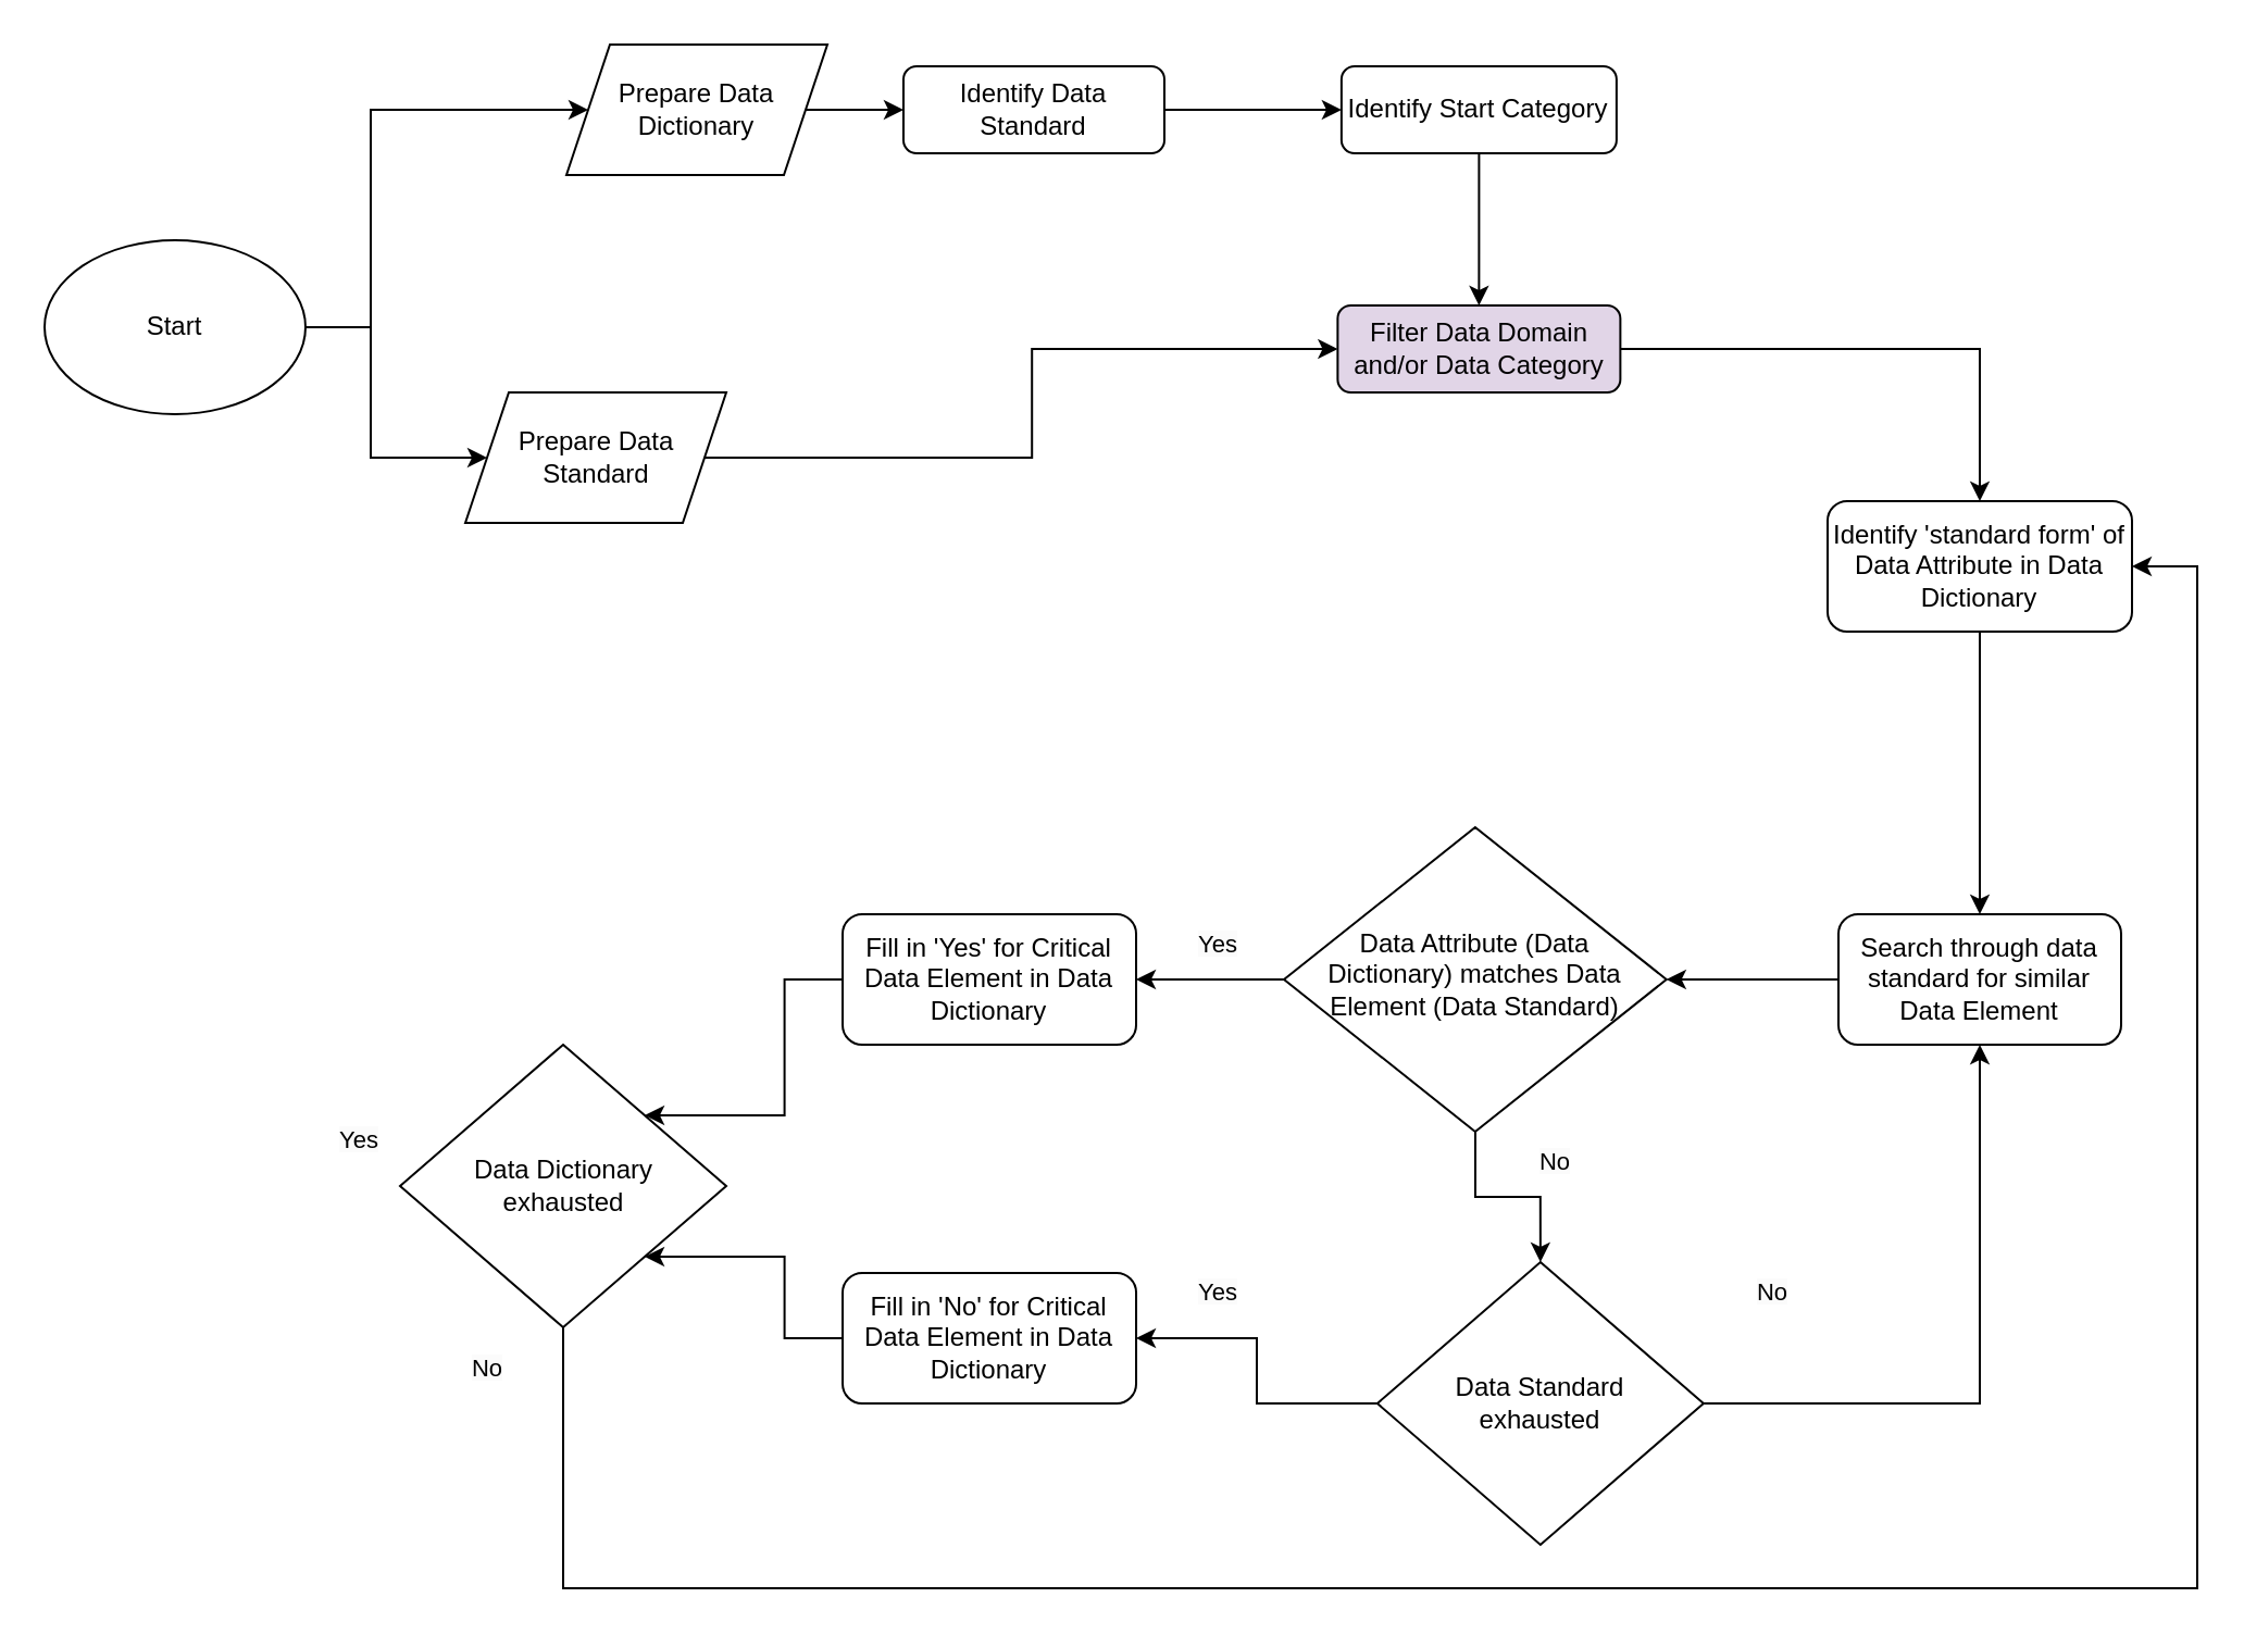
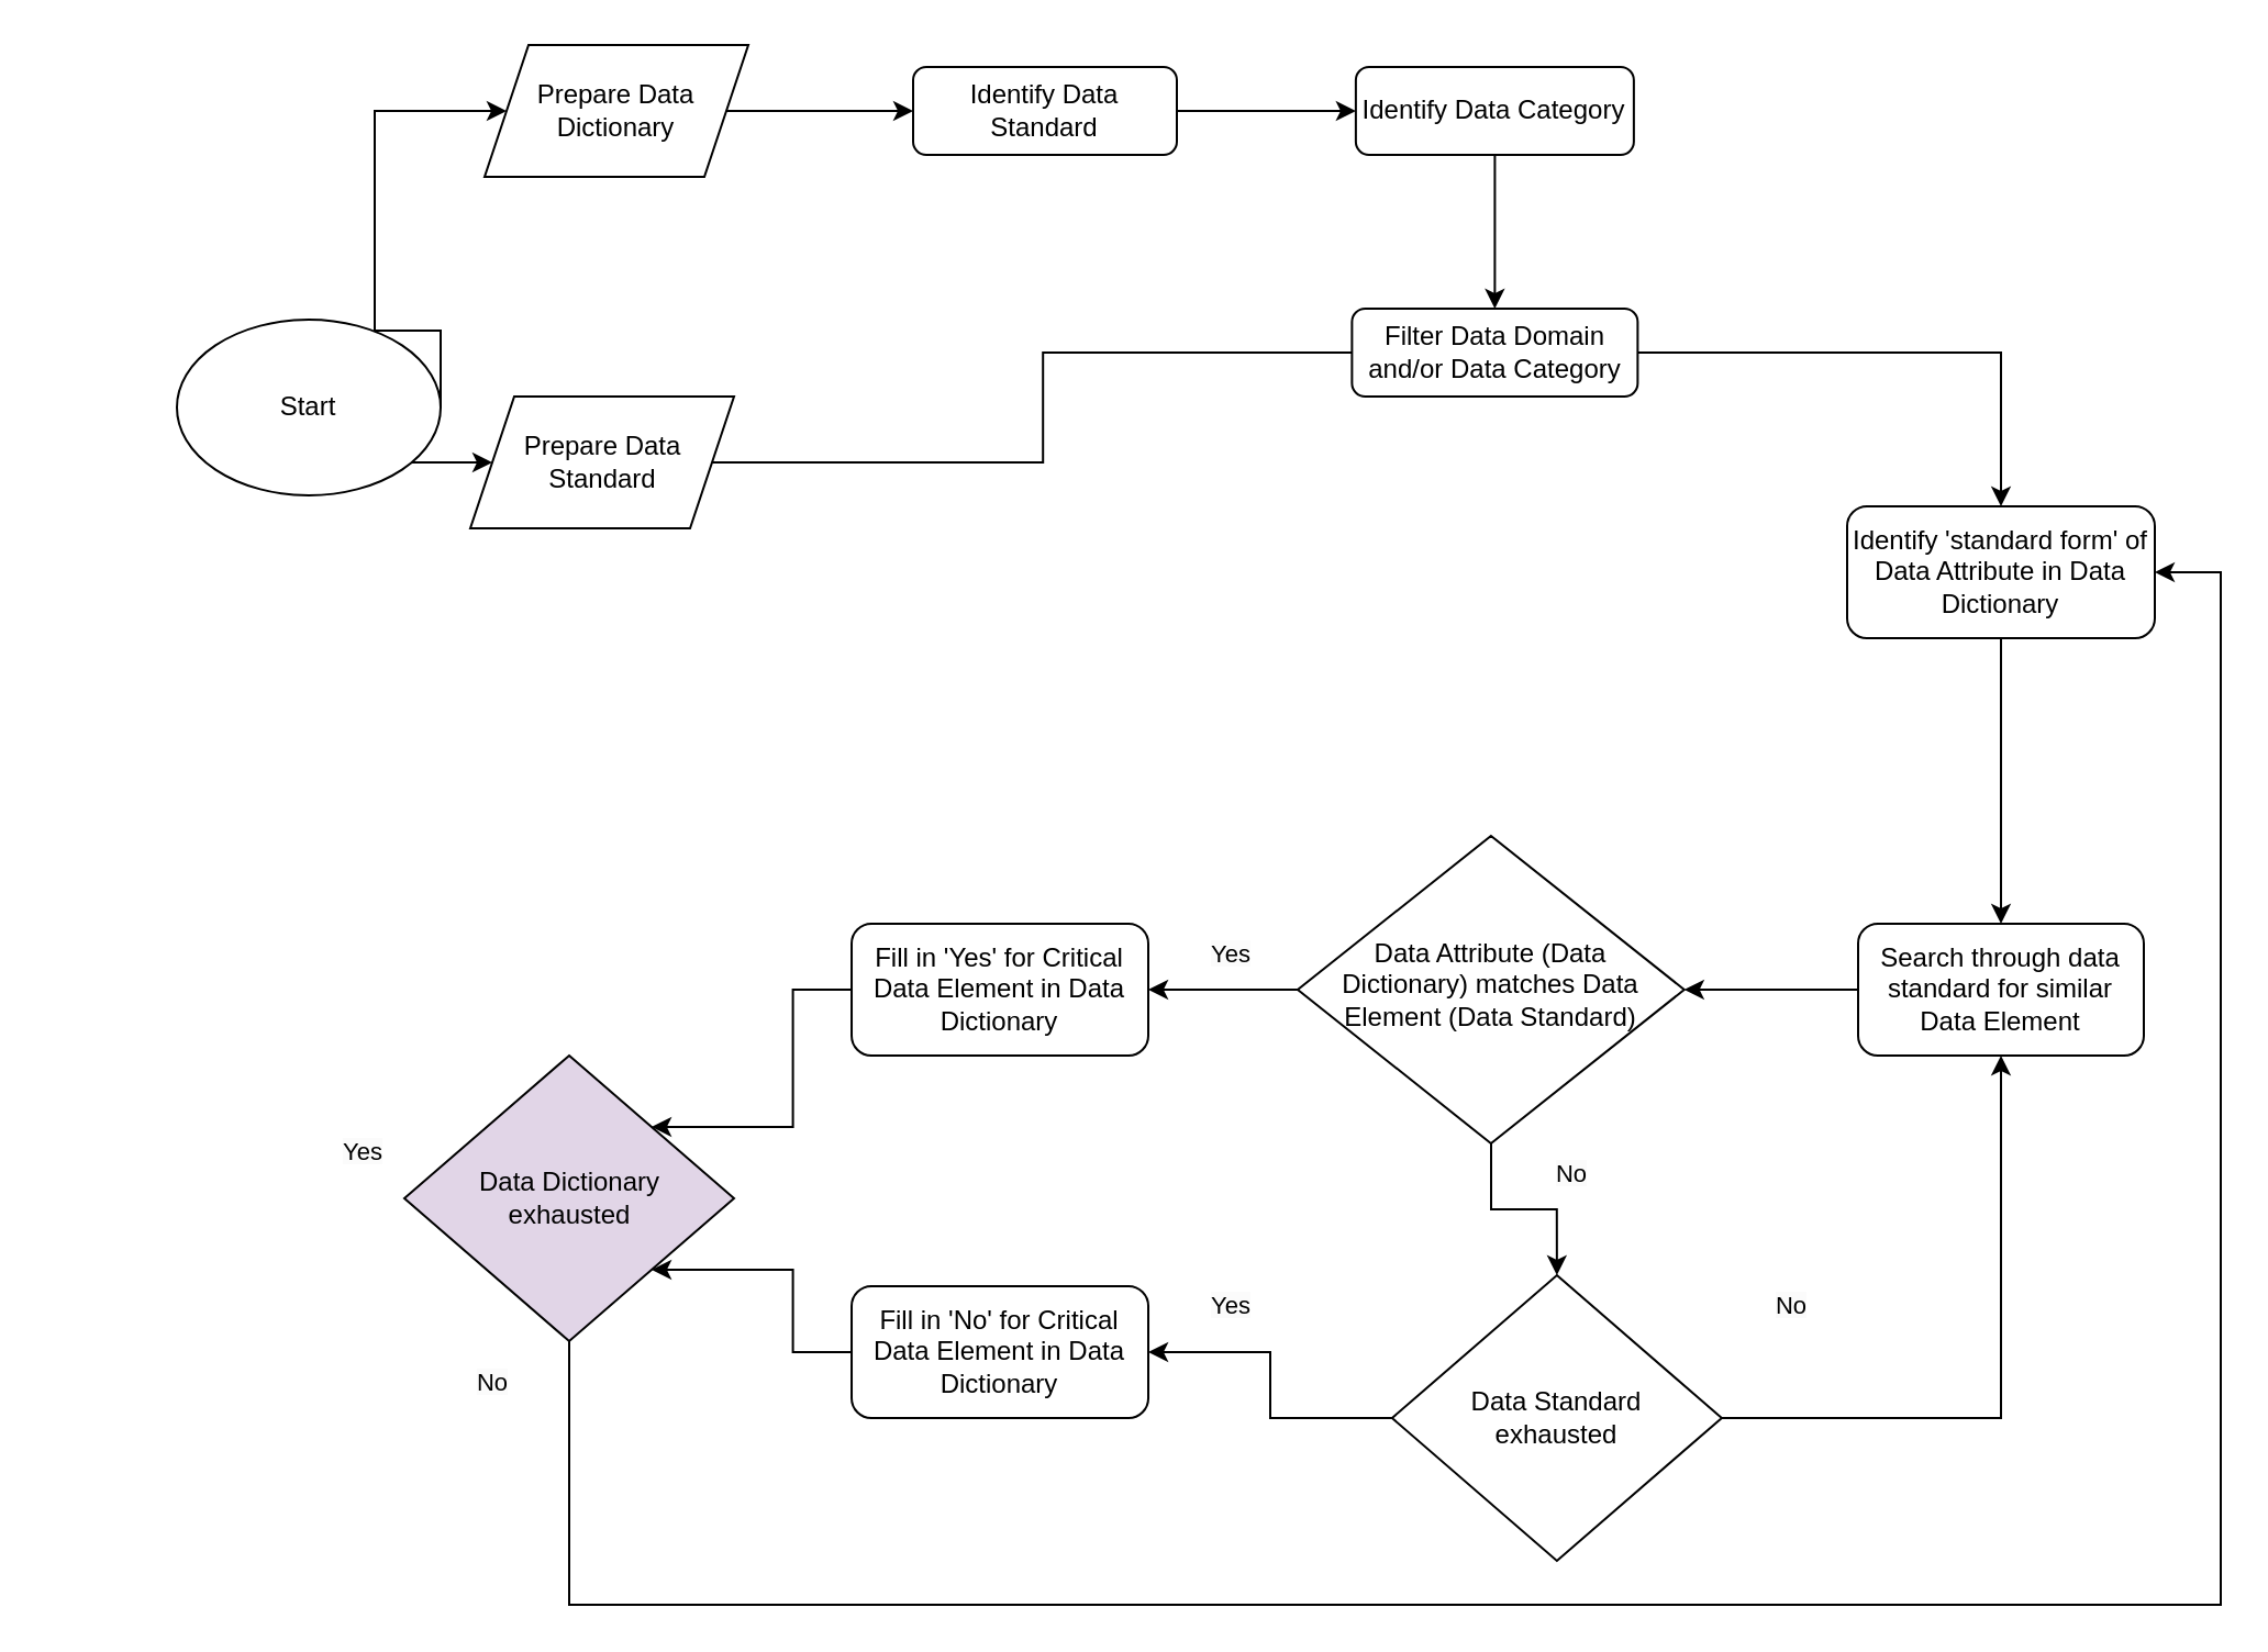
  <mxCell id="0" />
  <mxCell id="1" parent="0" />
  <mxCell id="2" style="edgeStyle=orthogonalEdgeStyle;rounded=0;orthogonalLoop=1;jettySize=auto;html=1;entryX=0.5;entryY=0;entryDx=0;entryDy=0;" parent="1" source="3" target="11" edge="1"><mxGeometry relative="1" as="geometry" /></mxCell>
  <mxCell id="3" value="Identify 'standard form' of Data Attribute in Data Dictionary" style="rounded=1;whiteSpace=wrap;html=1;fontSize=12;glass=0;strokeWidth=1;shadow=0;" parent="1" vertex="1"><mxGeometry x="840" y="230" width="140" height="60" as="geometry" /></mxCell>
  <mxCell id="4" style="edgeStyle=orthogonalEdgeStyle;rounded=0;orthogonalLoop=1;jettySize=auto;html=1;entryX=0;entryY=0.5;entryDx=0;entryDy=0;" parent="1" source="5" target="7" edge="1"><mxGeometry relative="1" as="geometry" /></mxCell>
  <mxCell id="5" value="Identify Data Standard" style="rounded=1;whiteSpace=wrap;html=1;fontSize=12;glass=0;strokeWidth=1;shadow=0;" parent="1" vertex="1"><mxGeometry x="415" y="30" width="120" height="40" as="geometry" /></mxCell>
  <mxCell id="6" style="edgeStyle=orthogonalEdgeStyle;rounded=0;orthogonalLoop=1;jettySize=auto;html=1;entryX=0.5;entryY=0;entryDx=0;entryDy=0;" edge="1" parent="1" source="7" target="9"><mxGeometry relative="1" as="geometry" /></mxCell>
- <mxCell id="7" value="Identify Start Category" style="rounded=1;whiteSpace=wrap;html=1;fontSize=12;glass=0;strokeWidth=1;shadow=0;" parent="1" vertex="1"><mxGeometry x="616.44" y="30" width="126.5" height="40" as="geometry" /></mxCell>
+ <mxCell id="7" value="Identify Data Category" style="rounded=1;whiteSpace=wrap;html=1;fontSize=12;glass=0;strokeWidth=1;shadow=0;" parent="1" vertex="1"><mxGeometry x="616.44" y="30" width="126.5" height="40" as="geometry" /></mxCell>
  <mxCell id="8" style="edgeStyle=orthogonalEdgeStyle;rounded=0;orthogonalLoop=1;jettySize=auto;html=1;entryX=0.5;entryY=0;entryDx=0;entryDy=0;" parent="1" source="9" target="3" edge="1"><mxGeometry relative="1" as="geometry" /></mxCell>
- <mxCell id="9" value="Filter Data Domain and/or Data Category" style="rounded=1;whiteSpace=wrap;html=1;fontSize=12;glass=0;strokeWidth=1;shadow=0;fillColor=#e1d5e7;" parent="1" vertex="1"><mxGeometry x="614.69" y="140" width="130" height="40" as="geometry" /></mxCell>
+ <mxCell id="9" value="Filter Data Domain and/or Data Category" style="rounded=1;whiteSpace=wrap;html=1;fontSize=12;glass=0;strokeWidth=1;shadow=0;" parent="1" vertex="1"><mxGeometry x="614.69" y="140" width="130" height="40" as="geometry" /></mxCell>
  <mxCell id="10" style="edgeStyle=orthogonalEdgeStyle;rounded=0;orthogonalLoop=1;jettySize=auto;html=1;entryX=1;entryY=0.5;entryDx=0;entryDy=0;" parent="1" source="11" target="30" edge="1"><mxGeometry relative="1" as="geometry" /></mxCell>
  <mxCell id="11" value="Search through data standard for similar Data Element" style="rounded=1;whiteSpace=wrap;html=1;fontSize=12;glass=0;strokeWidth=1;shadow=0;" parent="1" vertex="1"><mxGeometry x="845" y="420" width="130" height="60" as="geometry" /></mxCell>
  <mxCell id="12" style="edgeStyle=orthogonalEdgeStyle;rounded=0;orthogonalLoop=1;jettySize=auto;html=1;entryX=0.5;entryY=1;entryDx=0;entryDy=0;" parent="1" source="14" target="11" edge="1"><mxGeometry relative="1" as="geometry" /></mxCell>
  <mxCell id="13" style="edgeStyle=orthogonalEdgeStyle;rounded=0;orthogonalLoop=1;jettySize=auto;html=1;entryX=1;entryY=0.5;entryDx=0;entryDy=0;" parent="1" source="14" target="16" edge="1"><mxGeometry relative="1" as="geometry" /></mxCell>
  <mxCell id="14" value="Data Standard &lt;br&gt;exhausted" style="rhombus;whiteSpace=wrap;html=1;" parent="1" vertex="1"><mxGeometry x="632.94" y="580" width="150" height="130" as="geometry" /></mxCell>
  <mxCell id="15" style="edgeStyle=orthogonalEdgeStyle;rounded=0;orthogonalLoop=1;jettySize=auto;html=1;entryX=1;entryY=1;entryDx=0;entryDy=0;" parent="1" source="16" target="22" edge="1"><mxGeometry relative="1" as="geometry" /></mxCell>
  <mxCell id="16" value="Fill in 'No' for Critical Data Element in Data Dictionary" style="rounded=1;whiteSpace=wrap;html=1;fontSize=12;glass=0;strokeWidth=1;shadow=0;" parent="1" vertex="1"><mxGeometry x="387.01" y="585" width="135" height="60" as="geometry" /></mxCell>
  <mxCell id="17" style="edgeStyle=orthogonalEdgeStyle;rounded=0;orthogonalLoop=1;jettySize=auto;html=1;exitX=1;exitY=0.5;exitDx=0;exitDy=0;entryX=0;entryY=0.5;entryDx=0;entryDy=0;" parent="1" source="18" target="5" edge="1"><mxGeometry relative="1" as="geometry" /></mxCell>
- <mxCell id="18" value="Prepare Data Dictionary" style="shape=parallelogram;perimeter=parallelogramPerimeter;whiteSpace=wrap;html=1;fixedSize=1;" parent="1" vertex="1"><mxGeometry x="260" y="20" width="120" height="60" as="geometry" /></mxCell>
- <mxCell id="19" style="edgeStyle=orthogonalEdgeStyle;rounded=0;orthogonalLoop=1;jettySize=auto;html=1;exitX=1;exitY=0.5;exitDx=0;exitDy=0;entryX=0;entryY=0.5;entryDx=0;entryDy=0;" parent="1" source="20" target="9" edge="1"><mxGeometry relative="1" as="geometry" /></mxCell>
+ <mxCell id="18" value="Prepare Data Dictionary" style="shape=parallelogram;perimeter=parallelogramPerimeter;whiteSpace=wrap;html=1;fixedSize=1;" parent="1" vertex="1"><mxGeometry x="220" y="20" width="120" height="60" as="geometry" /></mxCell>
+ <mxCell id="19" style="edgeStyle=orthogonalEdgeStyle;rounded=0;orthogonalLoop=1;jettySize=auto;html=1;exitX=1;exitY=0.5;exitDx=0;exitDy=0;entryX=0;entryY=0.5;entryDx=0;entryDy=0;endArrow=none;" parent="1" source="20" target="9" edge="1"><mxGeometry relative="1" as="geometry" /></mxCell>
  <mxCell id="20" value="Prepare Data Standard" style="shape=parallelogram;perimeter=parallelogramPerimeter;whiteSpace=wrap;html=1;fixedSize=1;" parent="1" vertex="1"><mxGeometry x="213.5" y="180" width="120" height="60" as="geometry" /></mxCell>
  <mxCell id="21" style="edgeStyle=orthogonalEdgeStyle;rounded=0;orthogonalLoop=1;jettySize=auto;html=1;entryX=1;entryY=0.5;entryDx=0;entryDy=0;" parent="1" source="22" target="3" edge="1"><mxGeometry relative="1" as="geometry"><Array as="points"><mxPoint x="258" y="730" /><mxPoint x="1010" y="730" /><mxPoint x="1010" y="260" /></Array></mxGeometry></mxCell>
- <mxCell id="22" value="Data Dictionary &lt;br&gt;exhausted" style="rhombus;whiteSpace=wrap;html=1;" parent="1" vertex="1"><mxGeometry x="183.5" y="480" width="150" height="130" as="geometry" /></mxCell>
+ <mxCell id="22" value="Data Dictionary &lt;br&gt;exhausted" style="rhombus;whiteSpace=wrap;html=1;fillColor=#e1d5e7;" parent="1" vertex="1"><mxGeometry x="183.5" y="480" width="150" height="130" as="geometry" /></mxCell>
  <mxCell id="23" style="edgeStyle=orthogonalEdgeStyle;rounded=0;orthogonalLoop=1;jettySize=auto;html=1;exitX=1;exitY=0.5;exitDx=0;exitDy=0;entryX=0;entryY=0.5;entryDx=0;entryDy=0;" parent="1" source="25" target="18" edge="1"><mxGeometry relative="1" as="geometry"><Array as="points"><mxPoint x="170" y="150" /><mxPoint x="170" y="50" /></Array></mxGeometry></mxCell>
  <mxCell id="24" style="edgeStyle=orthogonalEdgeStyle;rounded=0;orthogonalLoop=1;jettySize=auto;html=1;exitX=1;exitY=0.5;exitDx=0;exitDy=0;entryX=0;entryY=0.5;entryDx=0;entryDy=0;" parent="1" source="25" target="20" edge="1"><mxGeometry relative="1" as="geometry"><Array as="points"><mxPoint x="170" y="150" /><mxPoint x="170" y="210" /></Array></mxGeometry></mxCell>
- <mxCell id="25" value="Start" style="ellipse;whiteSpace=wrap;html=1;" parent="1" vertex="1"><mxGeometry x="20" y="110" width="120" height="80" as="geometry" /></mxCell>
+ <mxCell id="25" value="Start" style="ellipse;whiteSpace=wrap;html=1;" parent="1" vertex="1"><mxGeometry x="80" y="145" width="120" height="80" as="geometry" /></mxCell>
  <mxCell id="26" style="edgeStyle=orthogonalEdgeStyle;rounded=0;orthogonalLoop=1;jettySize=auto;html=1;entryX=1;entryY=0;entryDx=0;entryDy=0;" parent="1" source="27" target="22" edge="1"><mxGeometry relative="1" as="geometry" /></mxCell>
  <mxCell id="27" value="Fill in 'Yes' for Critical Data Element in Data Dictionary" style="rounded=1;whiteSpace=wrap;html=1;fontSize=12;glass=0;strokeWidth=1;shadow=0;" parent="1" vertex="1"><mxGeometry x="387.01" y="420" width="134.99" height="60" as="geometry" /></mxCell>
  <mxCell id="28" style="edgeStyle=orthogonalEdgeStyle;rounded=0;orthogonalLoop=1;jettySize=auto;html=1;entryX=1;entryY=0.5;entryDx=0;entryDy=0;" parent="1" source="30" target="27" edge="1"><mxGeometry relative="1" as="geometry" /></mxCell>
  <mxCell id="29" style="edgeStyle=orthogonalEdgeStyle;rounded=0;orthogonalLoop=1;jettySize=auto;html=1;entryX=0.5;entryY=0;entryDx=0;entryDy=0;" parent="1" source="30" target="14" edge="1"><mxGeometry relative="1" as="geometry" /></mxCell>
  <mxCell id="30" value="Data Attribute (Data &lt;br&gt;Dictionary) matches Data Element (Data Standard)" style="rhombus;whiteSpace=wrap;html=1;shadow=0;fontFamily=Helvetica;fontSize=12;align=center;strokeWidth=1;spacing=6;spacingTop=-4;" parent="1" vertex="1"><mxGeometry x="590" y="380" width="175.88" height="140" as="geometry" /></mxCell>
  <mxCell id="31" value="&lt;span style=&quot;color: rgb(0, 0, 0); font-family: Helvetica; font-size: 11px; font-style: normal; font-variant-ligatures: normal; font-variant-caps: normal; font-weight: 400; letter-spacing: normal; orphans: 2; text-indent: 0px; text-transform: none; widows: 2; word-spacing: 0px; -webkit-text-stroke-width: 0px; background-color: rgb(251, 251, 251); text-decoration-thickness: initial; text-decoration-style: initial; text-decoration-color: initial; float: none; display: inline !important;&quot;&gt;No&lt;/span&gt;" style="text;whiteSpace=wrap;html=1;align=center;" parent="1" vertex="1"><mxGeometry x="690" y="520" width="50" height="30" as="geometry" /></mxCell>
  <mxCell id="32" value="&lt;span style=&quot;color: rgb(0, 0, 0); font-family: Helvetica; font-size: 11px; font-style: normal; font-variant-ligatures: normal; font-variant-caps: normal; font-weight: 400; letter-spacing: normal; orphans: 2; text-indent: 0px; text-transform: none; widows: 2; word-spacing: 0px; -webkit-text-stroke-width: 0px; background-color: rgb(251, 251, 251); text-decoration-thickness: initial; text-decoration-style: initial; text-decoration-color: initial; float: none; display: inline !important;&quot;&gt;Yes&lt;/span&gt;" style="text;whiteSpace=wrap;html=1;align=center;" parent="1" vertex="1"><mxGeometry x="535" y="420" width="50" height="30" as="geometry" /></mxCell>
  <mxCell id="33" value="&lt;span style=&quot;color: rgb(0, 0, 0); font-family: Helvetica; font-size: 11px; font-style: normal; font-variant-ligatures: normal; font-variant-caps: normal; font-weight: 400; letter-spacing: normal; orphans: 2; text-indent: 0px; text-transform: none; widows: 2; word-spacing: 0px; -webkit-text-stroke-width: 0px; background-color: rgb(251, 251, 251); text-decoration-thickness: initial; text-decoration-style: initial; text-decoration-color: initial; float: none; display: inline !important;&quot;&gt;No&lt;/span&gt;" style="text;whiteSpace=wrap;html=1;align=center;" parent="1" vertex="1"><mxGeometry x="790" y="580" width="50" height="30" as="geometry" /></mxCell>
  <mxCell id="34" value="&lt;span style=&quot;color: rgb(0, 0, 0); font-family: Helvetica; font-size: 11px; font-style: normal; font-variant-ligatures: normal; font-variant-caps: normal; font-weight: 400; letter-spacing: normal; orphans: 2; text-indent: 0px; text-transform: none; widows: 2; word-spacing: 0px; -webkit-text-stroke-width: 0px; background-color: rgb(251, 251, 251); text-decoration-thickness: initial; text-decoration-style: initial; text-decoration-color: initial; float: none; display: inline !important;&quot;&gt;Yes&lt;/span&gt;" style="text;whiteSpace=wrap;html=1;align=center;" parent="1" vertex="1"><mxGeometry x="535" y="580" width="50" height="30" as="geometry" /></mxCell>
  <mxCell id="35" value="&lt;span style=&quot;color: rgb(0, 0, 0); font-family: Helvetica; font-size: 11px; font-style: normal; font-variant-ligatures: normal; font-variant-caps: normal; font-weight: 400; letter-spacing: normal; orphans: 2; text-indent: 0px; text-transform: none; widows: 2; word-spacing: 0px; -webkit-text-stroke-width: 0px; background-color: rgb(251, 251, 251); text-decoration-thickness: initial; text-decoration-style: initial; text-decoration-color: initial; float: none; display: inline !important;&quot;&gt;Yes&lt;/span&gt;" style="text;whiteSpace=wrap;html=1;align=center;" parent="1" vertex="1"><mxGeometry x="140" y="510" width="50" height="30" as="geometry" /></mxCell>
  <mxCell id="36" value="&lt;span style=&quot;color: rgb(0, 0, 0); font-family: Helvetica; font-size: 11px; font-style: normal; font-variant-ligatures: normal; font-variant-caps: normal; font-weight: 400; letter-spacing: normal; orphans: 2; text-indent: 0px; text-transform: none; widows: 2; word-spacing: 0px; -webkit-text-stroke-width: 0px; background-color: rgb(251, 251, 251); text-decoration-thickness: initial; text-decoration-style: initial; text-decoration-color: initial; float: none; display: inline !important;&quot;&gt;No&lt;/span&gt;" style="text;whiteSpace=wrap;html=1;align=center;" parent="1" vertex="1"><mxGeometry x="198.5" y="615" width="50" height="30" as="geometry" /></mxCell>
